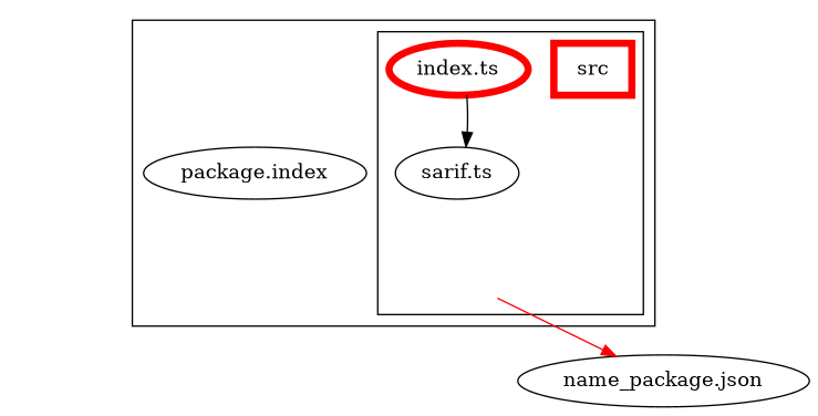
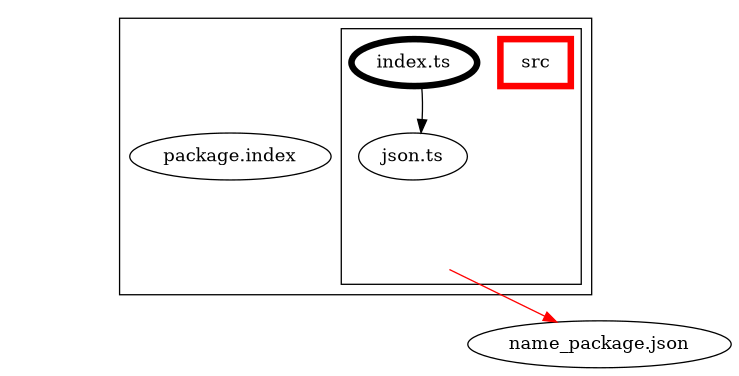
  digraph {
    compound=true
    edge [style=invis]
-   n1 [label="sarif.ts"]
+   n1 [label="json.ts"]
    exit_src [style=invis]
    n3 [color="#ff0000" label=src penwidth=5 shape=rectangle]
-   n4 [color="#ff0000" label="index.ts" penwidth=5]
+   n4 [color=black label="index.ts" penwidth=5]
    n5 [label="package.index"]
    "dependency-graph-[object Object]" [style=invis]
    "name_package.json"
    subgraph cluster_1 {
      color="#000000"
      n5
      subgraph cluster_2 {
        color="#000000"
        n1
        exit_src
        n3
        n4
      }
    }
    n1 -> exit_src
    exit_src -> exit_src
    exit_src -> exit_src
    exit_src -> "dependency-graph-[object Object]"
    exit_src -> "name_package.json" [color="#ff0000" style=solid]
    n4 -> n1
    n4 -> n1 [color=black style=solid]
    n4 -> exit_src
    n5 -> exit_src
  }
